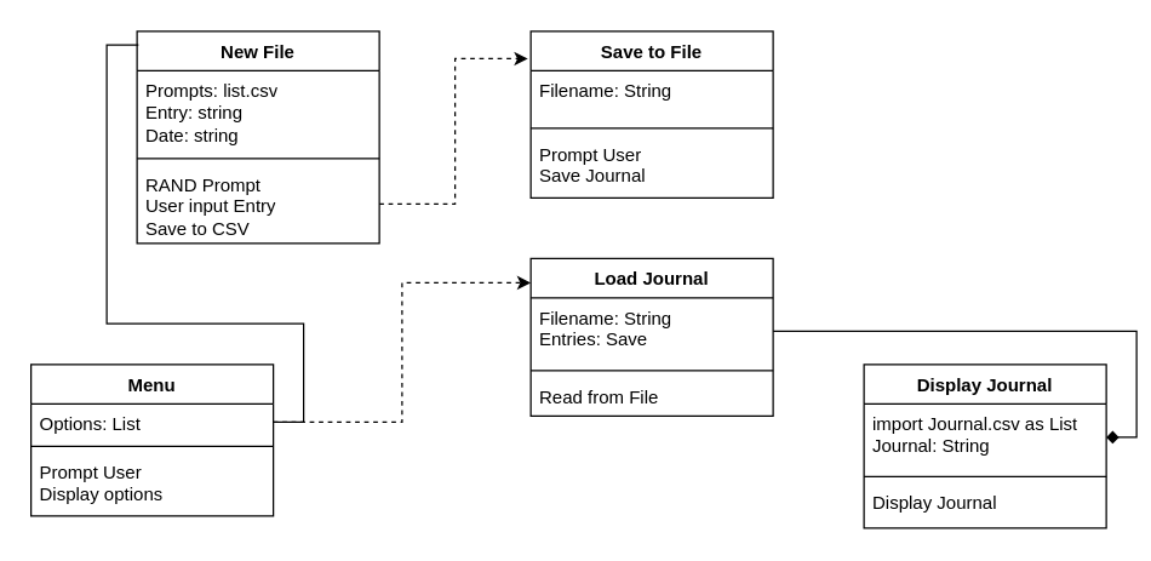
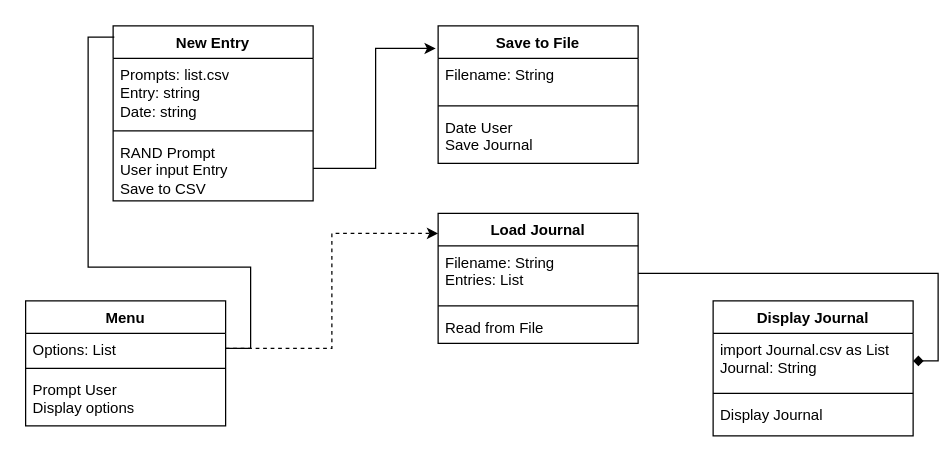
  <mxCell id="0" />
  <mxCell id="1" parent="0" />
- <mxCell id="2" value="New File" style="swimlane;fontStyle=1;align=center;verticalAlign=top;childLayout=stackLayout;horizontal=1;startSize=26;horizontalStack=0;resizeParent=1;resizeParentMax=0;resizeLast=0;collapsible=1;marginBottom=0;whiteSpace=wrap;html=1;" vertex="1" parent="1"><mxGeometry x="90" y="20" width="160" height="140" as="geometry" /></mxCell>
+ <mxCell id="2" value="New Entry" style="swimlane;fontStyle=1;align=center;verticalAlign=top;childLayout=stackLayout;horizontal=1;startSize=26;horizontalStack=0;resizeParent=1;resizeParentMax=0;resizeLast=0;collapsible=1;marginBottom=0;whiteSpace=wrap;html=1;" vertex="1" parent="1"><mxGeometry x="90" y="20" width="160" height="140" as="geometry" /></mxCell>
  <mxCell id="3" value="Prompts: list.csv&lt;br&gt;Entry: string&amp;nbsp;&lt;br&gt;Date: string" style="text;strokeColor=none;fillColor=none;align=left;verticalAlign=top;spacingLeft=4;spacingRight=4;overflow=hidden;rotatable=0;points=[[0,0.5],[1,0.5]];portConstraint=eastwest;whiteSpace=wrap;html=1;" vertex="1" parent="2"><mxGeometry y="26" width="160" height="54" as="geometry" /></mxCell>
  <mxCell id="4" value="" style="line;strokeWidth=1;fillColor=none;align=left;verticalAlign=middle;spacingTop=-1;spacingLeft=3;spacingRight=3;rotatable=0;labelPosition=right;points=[];portConstraint=eastwest;strokeColor=inherit;" vertex="1" parent="2"><mxGeometry y="80" width="160" height="8" as="geometry" /></mxCell>
  <mxCell id="5" value="RAND Prompt&lt;br&gt;User input Entry&lt;br&gt;Save to CSV" style="text;strokeColor=none;fillColor=none;align=left;verticalAlign=top;spacingLeft=4;spacingRight=4;overflow=hidden;rotatable=0;points=[[0,0.5],[1,0.5]];portConstraint=eastwest;whiteSpace=wrap;html=1;" vertex="1" parent="2"><mxGeometry y="88" width="160" height="52" as="geometry" /></mxCell>
  <mxCell id="6" value="Save to File" style="swimlane;fontStyle=1;align=center;verticalAlign=top;childLayout=stackLayout;horizontal=1;startSize=26;horizontalStack=0;resizeParent=1;resizeParentMax=0;resizeLast=0;collapsible=1;marginBottom=0;whiteSpace=wrap;html=1;" vertex="1" parent="1"><mxGeometry x="350" y="20" width="160" height="110" as="geometry" /></mxCell>
  <mxCell id="7" value="Filename: String" style="text;strokeColor=none;fillColor=none;align=left;verticalAlign=top;spacingLeft=4;spacingRight=4;overflow=hidden;rotatable=0;points=[[0,0.5],[1,0.5]];portConstraint=eastwest;whiteSpace=wrap;html=1;" vertex="1" parent="6"><mxGeometry y="26" width="160" height="34" as="geometry" /></mxCell>
  <mxCell id="8" value="" style="line;strokeWidth=1;fillColor=none;align=left;verticalAlign=middle;spacingTop=-1;spacingLeft=3;spacingRight=3;rotatable=0;labelPosition=right;points=[];portConstraint=eastwest;strokeColor=inherit;" vertex="1" parent="6"><mxGeometry y="60" width="160" height="8" as="geometry" /></mxCell>
- <mxCell id="9" value="Prompt User&lt;br&gt;Save Journal" style="text;strokeColor=none;fillColor=none;align=left;verticalAlign=top;spacingLeft=4;spacingRight=4;overflow=hidden;rotatable=0;points=[[0,0.5],[1,0.5]];portConstraint=eastwest;whiteSpace=wrap;html=1;" vertex="1" parent="6"><mxGeometry y="68" width="160" height="42" as="geometry" /></mxCell>
+ <mxCell id="9" value="Date User&lt;br&gt;Save Journal" style="text;strokeColor=none;fillColor=none;align=left;verticalAlign=top;spacingLeft=4;spacingRight=4;overflow=hidden;rotatable=0;points=[[0,0.5],[1,0.5]];portConstraint=eastwest;whiteSpace=wrap;html=1;" vertex="1" parent="6"><mxGeometry y="68" width="160" height="42" as="geometry" /></mxCell>
  <mxCell id="10" value="Display Journal" style="swimlane;fontStyle=1;align=center;verticalAlign=top;childLayout=stackLayout;horizontal=1;startSize=26;horizontalStack=0;resizeParent=1;resizeParentMax=0;resizeLast=0;collapsible=1;marginBottom=0;whiteSpace=wrap;html=1;" vertex="1" parent="1"><mxGeometry x="570" y="240" width="160" height="108" as="geometry" /></mxCell>
  <mxCell id="11" value="import Journal.csv as List&lt;br&gt;Journal: String" style="text;strokeColor=none;fillColor=none;align=left;verticalAlign=top;spacingLeft=4;spacingRight=4;overflow=hidden;rotatable=0;points=[[0,0.5],[1,0.5]];portConstraint=eastwest;whiteSpace=wrap;html=1;" vertex="1" parent="10"><mxGeometry y="26" width="160" height="44" as="geometry" /></mxCell>
  <mxCell id="12" value="" style="line;strokeWidth=1;fillColor=none;align=left;verticalAlign=middle;spacingTop=-1;spacingLeft=3;spacingRight=3;rotatable=0;labelPosition=right;points=[];portConstraint=eastwest;strokeColor=inherit;" vertex="1" parent="10"><mxGeometry y="70" width="160" height="8" as="geometry" /></mxCell>
  <mxCell id="13" value="Display Journal" style="text;strokeColor=none;fillColor=none;align=left;verticalAlign=top;spacingLeft=4;spacingRight=4;overflow=hidden;rotatable=0;points=[[0,0.5],[1,0.5]];portConstraint=eastwest;whiteSpace=wrap;html=1;" vertex="1" parent="10"><mxGeometry y="78" width="160" height="30" as="geometry" /></mxCell>
  <mxCell id="14" value="Load Journal" style="swimlane;fontStyle=1;align=center;verticalAlign=top;childLayout=stackLayout;horizontal=1;startSize=26;horizontalStack=0;resizeParent=1;resizeParentMax=0;resizeLast=0;collapsible=1;marginBottom=0;whiteSpace=wrap;html=1;" vertex="1" parent="1"><mxGeometry x="350" y="170" width="160" height="104" as="geometry" /></mxCell>
- <mxCell id="15" value="Filename: String&lt;br&gt;Entries: Save&lt;br&gt;" style="text;strokeColor=none;fillColor=none;align=left;verticalAlign=top;spacingLeft=4;spacingRight=4;overflow=hidden;rotatable=0;points=[[0,0.5],[1,0.5]];portConstraint=eastwest;whiteSpace=wrap;html=1;" vertex="1" parent="14"><mxGeometry y="26" width="160" height="44" as="geometry" /></mxCell>
+ <mxCell id="15" value="Filename: String&lt;br&gt;Entries: List&lt;br&gt;" style="text;strokeColor=none;fillColor=none;align=left;verticalAlign=top;spacingLeft=4;spacingRight=4;overflow=hidden;rotatable=0;points=[[0,0.5],[1,0.5]];portConstraint=eastwest;whiteSpace=wrap;html=1;" vertex="1" parent="14"><mxGeometry y="26" width="160" height="44" as="geometry" /></mxCell>
  <mxCell id="16" value="" style="line;strokeWidth=1;fillColor=none;align=left;verticalAlign=middle;spacingTop=-1;spacingLeft=3;spacingRight=3;rotatable=0;labelPosition=right;points=[];portConstraint=eastwest;strokeColor=inherit;" vertex="1" parent="14"><mxGeometry y="70" width="160" height="8" as="geometry" /></mxCell>
  <mxCell id="17" value="Read from File" style="text;strokeColor=none;fillColor=none;align=left;verticalAlign=top;spacingLeft=4;spacingRight=4;overflow=hidden;rotatable=0;points=[[0,0.5],[1,0.5]];portConstraint=eastwest;whiteSpace=wrap;html=1;" vertex="1" parent="14"><mxGeometry y="78" width="160" height="26" as="geometry" /></mxCell>
  <mxCell id="18" value="Menu" style="swimlane;fontStyle=1;align=center;verticalAlign=top;childLayout=stackLayout;horizontal=1;startSize=26;horizontalStack=0;resizeParent=1;resizeParentMax=0;resizeLast=0;collapsible=1;marginBottom=0;whiteSpace=wrap;html=1;" vertex="1" parent="1"><mxGeometry x="20" y="240" width="160" height="100" as="geometry" /></mxCell>
  <mxCell id="19" value="Options: List&lt;br&gt;" style="text;strokeColor=none;fillColor=none;align=left;verticalAlign=top;spacingLeft=4;spacingRight=4;overflow=hidden;rotatable=0;points=[[0,0.5],[1,0.5]];portConstraint=eastwest;whiteSpace=wrap;html=1;" vertex="1" parent="18"><mxGeometry y="26" width="160" height="24" as="geometry" /></mxCell>
  <mxCell id="20" value="" style="line;strokeWidth=1;fillColor=none;align=left;verticalAlign=middle;spacingTop=-1;spacingLeft=3;spacingRight=3;rotatable=0;labelPosition=right;points=[];portConstraint=eastwest;strokeColor=inherit;" vertex="1" parent="18"><mxGeometry y="50" width="160" height="8" as="geometry" /></mxCell>
  <mxCell id="21" value="Prompt User&lt;br&gt;Display options" style="text;strokeColor=none;fillColor=none;align=left;verticalAlign=top;spacingLeft=4;spacingRight=4;overflow=hidden;rotatable=0;points=[[0,0.5],[1,0.5]];portConstraint=eastwest;whiteSpace=wrap;html=1;" vertex="1" parent="18"><mxGeometry y="58" width="160" height="42" as="geometry" /></mxCell>
  <mxCell id="22" style="edgeStyle=orthogonalEdgeStyle;rounded=0;orthogonalLoop=1;jettySize=auto;html=1;exitX=1;exitY=0.5;exitDx=0;exitDy=0;entryX=0.006;entryY=0.064;entryDx=0;entryDy=0;entryPerimeter=0;endArrow=none;" edge="1" parent="1" source="19" target="2"><mxGeometry relative="1" as="geometry" /></mxCell>
- <mxCell id="23" style="edgeStyle=orthogonalEdgeStyle;rounded=0;orthogonalLoop=1;jettySize=auto;html=1;exitX=1;exitY=0.5;exitDx=0;exitDy=0;entryX=-0.012;entryY=0.164;entryDx=0;entryDy=0;entryPerimeter=0;dashed=1;" edge="1" parent="1" source="5" target="6"><mxGeometry relative="1" as="geometry" /></mxCell>
+ <mxCell id="23" style="edgeStyle=orthogonalEdgeStyle;rounded=0;orthogonalLoop=1;jettySize=auto;html=1;exitX=1;exitY=0.5;exitDx=0;exitDy=0;entryX=-0.012;entryY=0.164;entryDx=0;entryDy=0;entryPerimeter=0;" edge="1" parent="1" source="5" target="6"><mxGeometry relative="1" as="geometry" /></mxCell>
  <mxCell id="24" style="edgeStyle=orthogonalEdgeStyle;rounded=0;orthogonalLoop=1;jettySize=auto;html=1;exitX=1;exitY=0.5;exitDx=0;exitDy=0;entryX=0;entryY=0.154;entryDx=0;entryDy=0;entryPerimeter=0;dashed=1;" edge="1" parent="1" source="19" target="14"><mxGeometry relative="1" as="geometry" /></mxCell>
  <mxCell id="25" style="edgeStyle=orthogonalEdgeStyle;rounded=0;orthogonalLoop=1;jettySize=auto;html=1;exitX=1;exitY=0.5;exitDx=0;exitDy=0;entryX=1;entryY=0.5;entryDx=0;entryDy=0;endArrow=diamond;" edge="1" parent="1" source="15" target="11"><mxGeometry relative="1" as="geometry" /></mxCell>
